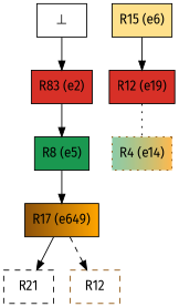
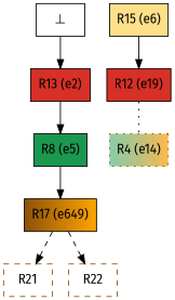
  digraph {
    fontname="Fira Sans"
    node [color=black fillcolor="#d73027:#d73027" fontname="Fira Sans" shape=box style=filled]
    edge [fontname="Fira Sans"]
-   n1 [label="R83 (e2)"]
+   n1 [label="R13 (e2)"]
    n2 [fillcolor="#1a9850:#1a9850" label="R8 (e5)"]
    n3 [fillcolor="#8c510a:orange" label="R17 (e649)"]
-   n4 [fillcolor=transparent label=R21 style=dashed]
-   n5 [color="#8c510a" fillcolor=transparent label=R12 style=dashed]
+   n4 [color="#8c510a" fillcolor=transparent label=R21 style=dashed]
+   n5 [color="#8c510a" fillcolor=transparent label=R22 style=dashed]
    n6 [fillcolor="#fee08b:#fee08b" label="R15 (e6)"]
    n7 [label="R12 (e19)"]
    n8 [color="#8c510a" fillcolor="#1a98507f:#ff9900b1" label="R4 (e14)" style="filled,dotted"]
    n9 [fillcolor=white label="⊥" color=""]
    n1 -> n2
    n2 -> n3
-   n3 -> n4 [color=black style=solid]
+   n3 -> n4 [color=black style=dashed]
    n3 -> n5 [color=black style=dashed]
    n6 -> n7
    n7 -> n8 [arrowhead=none style=dotted]
    n9 -> n1
  }
